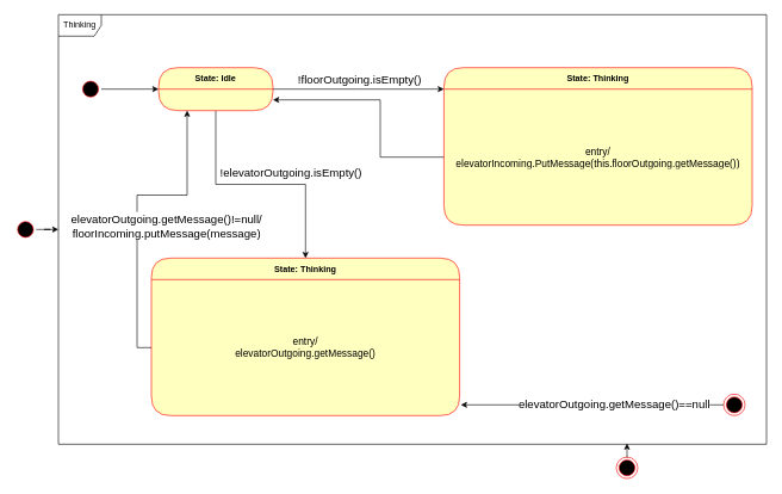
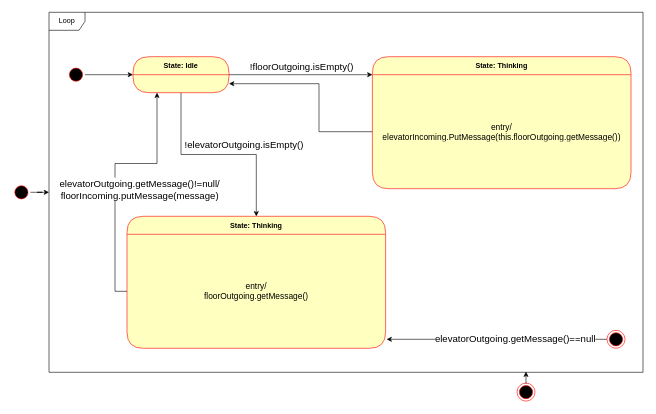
  <mxCell id="0" />
  <mxCell id="1" parent="0" />
  <mxCell id="2" style="edgeStyle=orthogonalEdgeStyle;rounded=0;orthogonalLoop=1;jettySize=auto;html=1;exitX=1;exitY=0.5;exitDx=0;exitDy=0;" edge="1" parent="1" source="6"><mxGeometry relative="1" as="geometry"><mxPoint x="620" y="124" as="targetPoint" /></mxGeometry></mxCell>
  <mxCell id="3" value="!floorOutgoing.isEmpty()" style="edgeLabel;html=1;align=center;verticalAlign=middle;resizable=0;points=[];fontSize=16;" vertex="1" connectable="0" parent="2"><mxGeometry x="-0.034" y="-3" relative="1" as="geometry"><mxPoint x="4" y="-18" as="offset" /></mxGeometry></mxCell>
  <mxCell id="4" style="edgeStyle=orthogonalEdgeStyle;rounded=0;orthogonalLoop=1;jettySize=auto;html=1;" edge="1" parent="1" source="6" target="14"><mxGeometry relative="1" as="geometry" /></mxCell>
  <mxCell id="5" value="!elevatorOutgoing.isEmpty()" style="edgeLabel;html=1;align=center;verticalAlign=middle;resizable=0;points=[];fontSize=16;" vertex="1" connectable="0" parent="4"><mxGeometry x="-0.094" y="3" relative="1" as="geometry"><mxPoint x="57" y="-14" as="offset" /></mxGeometry></mxCell>
  <mxCell id="6" value="State: Idle" style="swimlane;fontStyle=1;align=center;verticalAlign=middle;childLayout=stackLayout;horizontal=1;startSize=30;horizontalStack=0;resizeParent=0;resizeLast=1;container=0;fontColor=#000000;collapsible=0;rounded=1;arcSize=30;strokeColor=#ff0000;fillColor=#ffffc0;swimlaneFillColor=#ffffc0;dropTarget=0;" vertex="1" parent="1"><mxGeometry x="221" y="94" width="160" height="60" as="geometry" /></mxCell>
  <mxCell id="7" value="State: Thinking" style="swimlane;fontStyle=1;align=center;verticalAlign=middle;childLayout=stackLayout;horizontal=1;startSize=30;horizontalStack=0;resizeParent=0;resizeLast=1;container=0;fontColor=#000000;collapsible=0;rounded=1;arcSize=30;strokeColor=#ff0000;fillColor=#ffffc0;swimlaneFillColor=#ffffc0;dropTarget=0;" vertex="1" parent="1"><mxGeometry x="620" y="94" width="431" height="220" as="geometry" /></mxCell>
  <mxCell id="8" value="&lt;font style=&quot;font-size: 14px;&quot;&gt;entry/&lt;br&gt;elevatorIncoming.PutMessage(this.floorOutgoing.getMessage())&lt;/font&gt;" style="text;html=1;strokeColor=none;fillColor=none;align=center;verticalAlign=middle;spacingLeft=4;spacingRight=4;whiteSpace=wrap;overflow=hidden;rotatable=0;fontColor=#000000;" vertex="1" parent="7"><mxGeometry y="30" width="431" height="190" as="geometry" /></mxCell>
- <mxCell id="9" value="Thinking" style="shape=umlFrame;whiteSpace=wrap;html=1;pointerEvents=0;" vertex="1" parent="1"><mxGeometry x="81" y="20" width="990" height="600" as="geometry" /></mxCell>
+ <mxCell id="9" value="Loop" style="shape=umlFrame;whiteSpace=wrap;html=1;pointerEvents=0;" vertex="1" parent="1"><mxGeometry x="81" y="20" width="990" height="600" as="geometry" /></mxCell>
  <mxCell id="10" style="edgeStyle=orthogonalEdgeStyle;rounded=0;orthogonalLoop=1;jettySize=auto;html=1;" edge="1" parent="1" source="11" target="9"><mxGeometry relative="1" as="geometry" /></mxCell>
  <mxCell id="11" value="" style="ellipse;html=1;shape=startState;fillColor=#000000;strokeColor=#ff0000;" vertex="1" parent="1"><mxGeometry x="20" y="305" width="30" height="30" as="geometry" /></mxCell>
  <mxCell id="12" style="edgeStyle=orthogonalEdgeStyle;rounded=0;orthogonalLoop=1;jettySize=auto;html=1;entryX=0;entryY=0.5;entryDx=0;entryDy=0;" edge="1" parent="1" source="13" target="6"><mxGeometry relative="1" as="geometry" /></mxCell>
  <mxCell id="13" value="" style="ellipse;html=1;shape=startState;fillColor=#000000;strokeColor=#ff0000;" vertex="1" parent="1"><mxGeometry x="111" y="109" width="30" height="30" as="geometry" /></mxCell>
  <mxCell id="14" value="State: Thinking" style="swimlane;fontStyle=1;align=center;verticalAlign=middle;childLayout=stackLayout;horizontal=1;startSize=30;horizontalStack=0;resizeParent=0;resizeLast=1;container=0;fontColor=#000000;collapsible=0;rounded=1;arcSize=30;strokeColor=#ff0000;fillColor=#ffffc0;swimlaneFillColor=#ffffc0;dropTarget=0;" vertex="1" parent="1"><mxGeometry x="211" y="360" width="431" height="220" as="geometry" /></mxCell>
- <mxCell id="15" value="&lt;font style=&quot;font-size: 14px;&quot;&gt;entry/&lt;br&gt;elevatorOutgoing.getMessage()&lt;br&gt;&lt;/font&gt;" style="text;html=1;strokeColor=none;fillColor=none;align=center;verticalAlign=middle;spacingLeft=4;spacingRight=4;whiteSpace=wrap;overflow=hidden;rotatable=0;fontColor=#000000;" vertex="1" parent="14"><mxGeometry y="30" width="431" height="190" as="geometry" /></mxCell>
+ <mxCell id="15" value="&lt;font style=&quot;font-size: 14px;&quot;&gt;entry/&lt;br&gt;floorOutgoing.getMessage()&lt;br&gt;&lt;/font&gt;" style="text;html=1;strokeColor=none;fillColor=none;align=center;verticalAlign=middle;spacingLeft=4;spacingRight=4;whiteSpace=wrap;overflow=hidden;rotatable=0;fontColor=#000000;" vertex="1" parent="14"><mxGeometry y="30" width="431" height="190" as="geometry" /></mxCell>
  <mxCell id="16" value="" style="ellipse;html=1;shape=endState;fillColor=#000000;strokeColor=#ff0000;" vertex="1" parent="1"><mxGeometry x="1011" y="550" width="30" height="30" as="geometry" /></mxCell>
  <mxCell id="17" style="edgeStyle=orthogonalEdgeStyle;rounded=0;orthogonalLoop=1;jettySize=auto;html=1;entryX=1.004;entryY=0.921;entryDx=0;entryDy=0;entryPerimeter=0;" edge="1" parent="1" source="16" target="15"><mxGeometry relative="1" as="geometry" /></mxCell>
  <mxCell id="18" value="elevatorOutgoing.getMessage()==null" style="edgeLabel;html=1;align=center;verticalAlign=middle;resizable=0;points=[];fontSize=16;" vertex="1" connectable="0" parent="17"><mxGeometry x="-0.161" y="-1" relative="1" as="geometry"><mxPoint as="offset" /></mxGeometry></mxCell>
  <mxCell id="19" value="" style="ellipse;html=1;shape=endState;fillColor=#000000;strokeColor=#ff0000;" vertex="1" parent="1"><mxGeometry x="861" y="638" width="30" height="30" as="geometry" /></mxCell>
  <mxCell id="20" style="edgeStyle=orthogonalEdgeStyle;rounded=0;orthogonalLoop=1;jettySize=auto;html=1;entryX=0.803;entryY=1.015;entryDx=0;entryDy=0;entryPerimeter=0;" edge="1" parent="1"><mxGeometry relative="1" as="geometry"><mxPoint x="876" y="639" as="sourcePoint" /><mxPoint x="875.97" y="619" as="targetPoint" /></mxGeometry></mxCell>
  <mxCell id="21" style="edgeStyle=orthogonalEdgeStyle;rounded=0;orthogonalLoop=1;jettySize=auto;html=1;entryX=1;entryY=0.75;entryDx=0;entryDy=0;" edge="1" parent="1" source="8" target="6"><mxGeometry relative="1" as="geometry"><Array as="points"><mxPoint x="531" y="219" /><mxPoint x="531" y="139" /></Array></mxGeometry></mxCell>
  <mxCell id="22" style="edgeStyle=orthogonalEdgeStyle;rounded=0;orthogonalLoop=1;jettySize=auto;html=1;entryX=0.25;entryY=1;entryDx=0;entryDy=0;" edge="1" parent="1"><mxGeometry relative="1" as="geometry"><mxPoint x="211" y="485" as="sourcePoint" /><mxPoint x="261" y="154" as="targetPoint" /><Array as="points"><mxPoint x="191" y="485" /><mxPoint x="191" y="272" /><mxPoint x="261" y="272" /></Array></mxGeometry></mxCell>
  <mxCell id="23" value="elevatorOutgoing.getMessage()!=null/&lt;br style=&quot;font-size: 16px;&quot;&gt;floorIncoming.putMessage(message)" style="edgeLabel;html=1;align=center;verticalAlign=middle;resizable=0;points=[];fontSize=16;" vertex="1" connectable="0" parent="22"><mxGeometry x="-0.125" y="-3" relative="1" as="geometry"><mxPoint x="37" y="-7" as="offset" /></mxGeometry></mxCell>
